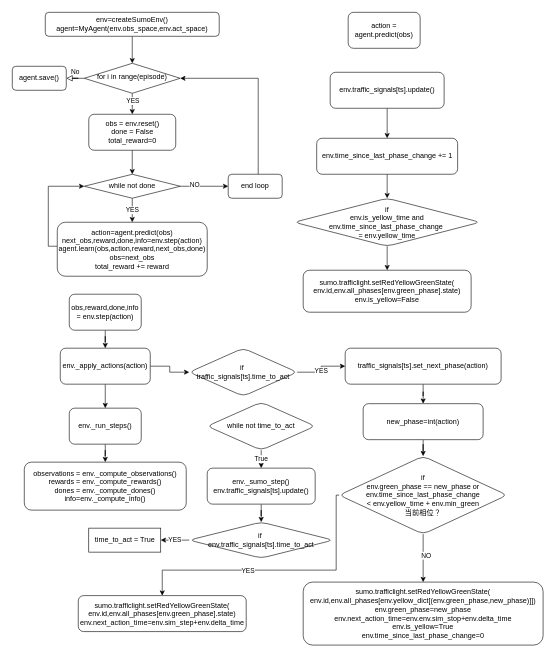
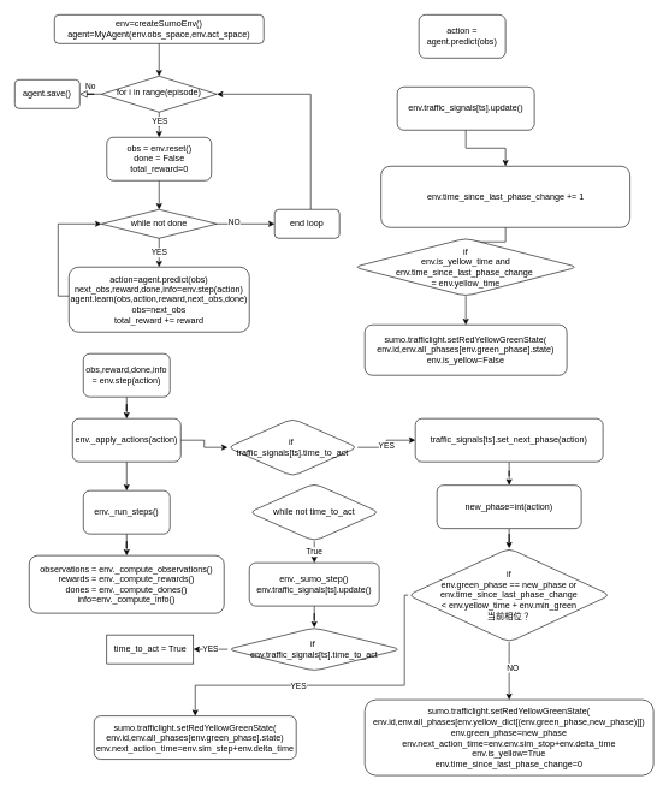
  <mxCell id="0" />
  <mxCell id="1" parent="0" />
  <mxCell id="2" value="No" style="edgeStyle=orthogonalEdgeStyle;rounded=0;html=1;jettySize=auto;orthogonalLoop=1;fontSize=11;endArrow=block;endFill=0;endSize=8;strokeWidth=1;shadow=0;labelBackgroundColor=none;" parent="1" source="5" target="6" edge="1"><mxGeometry y="10" relative="1" as="geometry"><mxPoint as="offset" /></mxGeometry></mxCell>
  <mxCell id="3" value="" style="edgeStyle=orthogonalEdgeStyle;rounded=0;orthogonalLoop=1;jettySize=auto;html=1;" edge="1" parent="1" source="5" target="10"><mxGeometry relative="1" as="geometry" /></mxCell>
  <mxCell id="4" value="YES" style="edgeLabel;html=1;align=center;verticalAlign=middle;resizable=0;points=[];" vertex="1" connectable="0" parent="3"><mxGeometry x="-0.467" relative="1" as="geometry"><mxPoint as="offset" /></mxGeometry></mxCell>
  <mxCell id="5" value="for i in range(episode)" style="rhombus;whiteSpace=wrap;html=1;shadow=0;fontFamily=Helvetica;fontSize=12;align=center;strokeWidth=1;spacing=6;spacingTop=-4;" parent="1" vertex="1"><mxGeometry x="140" y="105" width="160" height="50" as="geometry" /></mxCell>
  <mxCell id="6" value="agent.save()" style="rounded=1;whiteSpace=wrap;html=1;fontSize=12;glass=0;strokeWidth=1;shadow=0;" parent="1" vertex="1"><mxGeometry x="20" y="110" width="90" height="40" as="geometry" /></mxCell>
  <mxCell id="7" value="" style="edgeStyle=orthogonalEdgeStyle;rounded=0;orthogonalLoop=1;jettySize=auto;html=1;" edge="1" parent="1" source="8" target="5"><mxGeometry relative="1" as="geometry" /></mxCell>
  <mxCell id="8" value="env=createSumoEnv()&lt;div&gt;agent=MyAgent(env.obs_space,env.act_space)&lt;/div&gt;" style="rounded=1;whiteSpace=wrap;html=1;fontSize=12;glass=0;strokeWidth=1;shadow=0;" vertex="1" parent="1"><mxGeometry x="75" y="20" width="290" height="40" as="geometry" /></mxCell>
  <mxCell id="9" value="" style="edgeStyle=orthogonalEdgeStyle;rounded=0;orthogonalLoop=1;jettySize=auto;html=1;" edge="1" parent="1" source="10" target="14"><mxGeometry relative="1" as="geometry" /></mxCell>
  <mxCell id="10" value="obs = env.reset()&lt;div&gt;done = False&lt;/div&gt;&lt;div&gt;total_reward=0&lt;/div&gt;" style="rounded=1;whiteSpace=wrap;html=1;" vertex="1" parent="1"><mxGeometry x="147.5" y="190" width="145" height="60" as="geometry" /></mxCell>
  <mxCell id="11" value="YES" style="edgeStyle=orthogonalEdgeStyle;rounded=0;orthogonalLoop=1;jettySize=auto;html=1;" edge="1" parent="1" source="14" target="17"><mxGeometry relative="1" as="geometry" /></mxCell>
  <mxCell id="12" value="" style="edgeStyle=orthogonalEdgeStyle;rounded=0;orthogonalLoop=1;jettySize=auto;html=1;" edge="1" parent="1" source="14" target="19"><mxGeometry relative="1" as="geometry" /></mxCell>
  <mxCell id="13" value="NO" style="edgeLabel;html=1;align=center;verticalAlign=middle;resizable=0;points=[];" vertex="1" connectable="0" parent="12"><mxGeometry x="-0.423" y="3" relative="1" as="geometry"><mxPoint as="offset" /></mxGeometry></mxCell>
  <mxCell id="14" value="while not done" style="rhombus;whiteSpace=wrap;html=1;" vertex="1" parent="1"><mxGeometry x="140" y="290" width="160" height="40" as="geometry" /></mxCell>
  <mxCell id="15" style="edgeStyle=orthogonalEdgeStyle;rounded=0;orthogonalLoop=1;jettySize=auto;html=1;exitX=0.5;exitY=1;exitDx=0;exitDy=0;" edge="1" parent="1" source="14" target="14"><mxGeometry relative="1" as="geometry" /></mxCell>
  <mxCell id="16" style="edgeStyle=orthogonalEdgeStyle;rounded=0;orthogonalLoop=1;jettySize=auto;html=1;entryX=0;entryY=0.5;entryDx=0;entryDy=0;" edge="1" parent="1" source="17" target="14"><mxGeometry relative="1" as="geometry"><Array as="points"><mxPoint x="80" y="410" /><mxPoint x="80" y="310" /></Array></mxGeometry></mxCell>
  <mxCell id="17" value="action=agent.predict(obs)&lt;div&gt;next_obs,reward,done,info=env.step(action)&lt;/div&gt;&lt;div&gt;agent.learn(obs,action,reward,next_obs,done)&lt;/div&gt;&lt;div&gt;obs=next_obs&lt;/div&gt;&lt;div&gt;total_reward += reward&lt;/div&gt;" style="rounded=1;whiteSpace=wrap;html=1;" vertex="1" parent="1"><mxGeometry x="95" y="370" width="250" height="90" as="geometry" /></mxCell>
  <mxCell id="18" style="edgeStyle=orthogonalEdgeStyle;rounded=0;orthogonalLoop=1;jettySize=auto;html=1;entryX=1;entryY=0.5;entryDx=0;entryDy=0;" edge="1" parent="1" source="19" target="5"><mxGeometry relative="1" as="geometry"><Array as="points"><mxPoint x="430" y="130" /></Array></mxGeometry></mxCell>
  <mxCell id="19" value="end loop" style="rounded=1;whiteSpace=wrap;html=1;fontSize=12;glass=0;strokeWidth=1;shadow=0;" vertex="1" parent="1"><mxGeometry x="380" y="290" width="90" height="40" as="geometry" /></mxCell>
  <mxCell id="20" value="action = agent.predict(obs)" style="rounded=1;whiteSpace=wrap;html=1;" vertex="1" parent="1"><mxGeometry x="580" y="20" width="120" height="60" as="geometry" /></mxCell>
  <mxCell id="21" value="" style="edgeStyle=orthogonalEdgeStyle;rounded=0;orthogonalLoop=1;jettySize=auto;html=1;" edge="1" parent="1" source="22" target="25"><mxGeometry relative="1" as="geometry" /></mxCell>
  <mxCell id="22" value="obs,reward,done,info = env.step(action)" style="rounded=1;whiteSpace=wrap;html=1;" vertex="1" parent="1"><mxGeometry x="115" y="490" width="120" height="60" as="geometry" /></mxCell>
  <mxCell id="23" value="" style="edgeStyle=orthogonalEdgeStyle;rounded=0;orthogonalLoop=1;jettySize=auto;html=1;" edge="1" parent="1" source="25" target="27"><mxGeometry relative="1" as="geometry" /></mxCell>
  <mxCell id="24" value="" style="edgeStyle=orthogonalEdgeStyle;rounded=0;orthogonalLoop=1;jettySize=auto;html=1;" edge="1" parent="1" source="25" target="35"><mxGeometry relative="1" as="geometry" /></mxCell>
  <mxCell id="25" value="env._apply_actions(action)" style="rounded=1;whiteSpace=wrap;html=1;" vertex="1" parent="1"><mxGeometry x="100" y="580" width="150" height="60" as="geometry" /></mxCell>
  <mxCell id="26" value="" style="edgeStyle=orthogonalEdgeStyle;rounded=0;orthogonalLoop=1;jettySize=auto;html=1;" edge="1" parent="1" source="27" target="28"><mxGeometry relative="1" as="geometry" /></mxCell>
  <mxCell id="27" value="env._run_steps()" style="rounded=1;whiteSpace=wrap;html=1;" vertex="1" parent="1"><mxGeometry x="115" y="680" width="120" height="60" as="geometry" /></mxCell>
  <mxCell id="28" value="observations = env._compute_observations()&lt;div&gt;rewards = env._compute_rewards()&lt;/div&gt;&lt;div&gt;dones = env._compute_dones()&lt;/div&gt;&lt;div&gt;info=env._compute_info()&lt;/div&gt;" style="rounded=1;whiteSpace=wrap;html=1;" vertex="1" parent="1"><mxGeometry x="40" y="770" width="270" height="80" as="geometry" /></mxCell>
  <mxCell id="29" value="" style="edgeStyle=orthogonalEdgeStyle;rounded=0;orthogonalLoop=1;jettySize=auto;html=1;" edge="1" parent="1" source="30" target="42"><mxGeometry relative="1" as="geometry" /></mxCell>
  <mxCell id="30" value="&lt;div&gt;traffic_signals[ts].set_next_phase(action)&lt;/div&gt;" style="rounded=1;whiteSpace=wrap;html=1;" vertex="1" parent="1"><mxGeometry x="575" y="580" width="260" height="60" as="geometry" /></mxCell>
  <mxCell id="31" value="" style="edgeStyle=orthogonalEdgeStyle;rounded=0;orthogonalLoop=1;jettySize=auto;html=1;" edge="1" parent="1" source="32" target="40"><mxGeometry relative="1" as="geometry" /></mxCell>
  <mxCell id="32" value="env._sumo_step()&lt;div&gt;env.traffic_signals[ts].update()&lt;/div&gt;" style="rounded=1;whiteSpace=wrap;html=1;" vertex="1" parent="1"><mxGeometry x="345" y="780" width="180" height="60" as="geometry" /></mxCell>
  <mxCell id="33" style="edgeStyle=orthogonalEdgeStyle;rounded=0;orthogonalLoop=1;jettySize=auto;html=1;entryX=0;entryY=0.5;entryDx=0;entryDy=0;" edge="1" parent="1" source="35" target="30"><mxGeometry relative="1" as="geometry" /></mxCell>
  <mxCell id="34" value="YES" style="edgeLabel;html=1;align=center;verticalAlign=middle;resizable=0;points=[];" vertex="1" connectable="0" parent="33"><mxGeometry x="-0.143" y="3" relative="1" as="geometry"><mxPoint as="offset" /></mxGeometry></mxCell>
  <mxCell id="35" value="if&amp;nbsp;&lt;div&gt;traffic_signals[ts].time_to_act&lt;/div&gt;" style="rhombus;whiteSpace=wrap;html=1;rounded=1;" vertex="1" parent="1"><mxGeometry x="315" y="580" width="180" height="80" as="geometry" /></mxCell>
  <mxCell id="36" value="time_to_act = True" style="whiteSpace=wrap;html=1;" vertex="1" parent="1"><mxGeometry x="147.5" y="880" width="120" height="40" as="geometry" /></mxCell>
  <mxCell id="37" value="True" style="edgeStyle=orthogonalEdgeStyle;rounded=0;orthogonalLoop=1;jettySize=auto;html=1;" edge="1" parent="1" source="38" target="32"><mxGeometry relative="1" as="geometry" /></mxCell>
  <mxCell id="38" value="while not time_to_act" style="rhombus;whiteSpace=wrap;html=1;rounded=1;" vertex="1" parent="1"><mxGeometry x="345" y="670" width="180" height="80" as="geometry" /></mxCell>
  <mxCell id="39" value="YES" style="edgeStyle=orthogonalEdgeStyle;rounded=0;orthogonalLoop=1;jettySize=auto;html=1;" edge="1" parent="1" source="40" target="36"><mxGeometry relative="1" as="geometry" /></mxCell>
  <mxCell id="40" value="if&amp;nbsp;&lt;div&gt;env.traffic_signals[ts].time_to_act&lt;/div&gt;" style="rhombus;whiteSpace=wrap;html=1;rounded=1;" vertex="1" parent="1"><mxGeometry x="315" y="870" width="240" height="60" as="geometry" /></mxCell>
  <mxCell id="41" value="" style="edgeStyle=orthogonalEdgeStyle;rounded=0;orthogonalLoop=1;jettySize=auto;html=1;" edge="1" parent="1" source="42" target="47"><mxGeometry relative="1" as="geometry" /></mxCell>
  <mxCell id="42" value="new_phase=int(action)" style="whiteSpace=wrap;html=1;rounded=1;" vertex="1" parent="1"><mxGeometry x="605" y="672.5" width="200" height="60" as="geometry" /></mxCell>
  <mxCell id="43" value="" style="edgeStyle=orthogonalEdgeStyle;rounded=0;orthogonalLoop=1;jettySize=auto;html=1;" edge="1" parent="1" source="47" target="48"><mxGeometry relative="1" as="geometry"><Array as="points"><mxPoint x="560" y="825" /><mxPoint x="560" y="950" /><mxPoint x="270" y="950" /></Array></mxGeometry></mxCell>
  <mxCell id="44" value="YES" style="edgeLabel;html=1;align=center;verticalAlign=middle;resizable=0;points=[];" vertex="1" connectable="0" parent="43"><mxGeometry x="0.2" relative="1" as="geometry"><mxPoint as="offset" /></mxGeometry></mxCell>
  <mxCell id="45" value="" style="edgeStyle=orthogonalEdgeStyle;rounded=0;orthogonalLoop=1;jettySize=auto;html=1;" edge="1" parent="1" source="47" target="49"><mxGeometry relative="1" as="geometry" /></mxCell>
  <mxCell id="46" value="NO" style="edgeLabel;html=1;align=center;verticalAlign=middle;resizable=0;points=[];" vertex="1" connectable="0" parent="45"><mxGeometry x="-0.12" y="4" relative="1" as="geometry"><mxPoint as="offset" /></mxGeometry></mxCell>
  <mxCell id="47" value="&lt;div&gt;if&lt;/div&gt;env.green_phase == new_phase or&lt;div&gt;env.time_since_last_phase_change&lt;/div&gt;&lt;div&gt;&amp;lt; env.yellow_time + env.min_green&lt;/div&gt;&lt;div&gt;当前相位？&lt;/div&gt;" style="rhombus;whiteSpace=wrap;html=1;rounded=1;" vertex="1" parent="1"><mxGeometry x="565" y="760" width="280" height="130" as="geometry" /></mxCell>
  <mxCell id="48" value="sumo.trafficlight.setRedYellowGreenState(&lt;div&gt;env.id,env.all_phases[env.green_phase].state)&lt;/div&gt;&lt;div&gt;env.next_action_time=env.sim_step+env.delta_time&lt;/div&gt;" style="whiteSpace=wrap;html=1;rounded=1;" vertex="1" parent="1"><mxGeometry x="130" y="992.5" width="280" height="60" as="geometry" /></mxCell>
  <mxCell id="49" value="sumo.trafficlight.setRedYellowGreenState(&lt;div&gt;env.id,env.all_phases[env.yellow_dict[(env.green_phase,new_phase)]])&lt;/div&gt;&lt;div&gt;env.green_phase=new_phase&lt;/div&gt;&lt;div&gt;env.next_action_time=env.env.sim_stop+env.delta_time&lt;/div&gt;&lt;div&gt;env.is_yellow=True&lt;/div&gt;&lt;div&gt;env.time_since_last_phase_change=0&lt;/div&gt;" style="whiteSpace=wrap;html=1;rounded=1;" vertex="1" parent="1"><mxGeometry x="505" y="970" width="400" height="105" as="geometry" /></mxCell>
  <mxCell id="50" value="" style="edgeStyle=orthogonalEdgeStyle;rounded=0;orthogonalLoop=1;jettySize=auto;html=1;" edge="1" parent="1" source="51" target="53"><mxGeometry relative="1" as="geometry" /></mxCell>
  <mxCell id="51" value="env.traffic_signals[ts].update()" style="rounded=1;whiteSpace=wrap;html=1;" vertex="1" parent="1"><mxGeometry x="550" y="120" width="190" height="60" as="geometry" /></mxCell>
  <mxCell id="52" value="" style="edgeStyle=orthogonalEdgeStyle;rounded=0;orthogonalLoop=1;jettySize=auto;html=1;" edge="1" parent="1" source="53" target="55"><mxGeometry relative="1" as="geometry" /></mxCell>
- <mxCell id="53" value="env.time_since_last_phase_change += 1" style="whiteSpace=wrap;html=1;rounded=1;" vertex="1" parent="1"><mxGeometry x="527.5" y="230" width="235" height="60" as="geometry" /></mxCell>
+ <mxCell id="53" value="env.time_since_last_phase_change += 1" style="whiteSpace=wrap;html=1;rounded=1;" vertex="1" parent="1"><mxGeometry x="527.5" y="230" width="345" height="85" as="geometry" /></mxCell>
  <mxCell id="54" value="" style="edgeStyle=orthogonalEdgeStyle;rounded=0;orthogonalLoop=1;jettySize=auto;html=1;" edge="1" parent="1" source="55" target="56"><mxGeometry relative="1" as="geometry" /></mxCell>
  <mxCell id="55" value="if&lt;div&gt;env.is_yellow_time and&lt;/div&gt;&lt;div&gt;env.time_since_last_phase_change&amp;nbsp;&lt;/div&gt;&lt;div&gt;= env.yellow_time&lt;/div&gt;" style="rhombus;whiteSpace=wrap;html=1;rounded=1;" vertex="1" parent="1"><mxGeometry x="490" y="330" width="310" height="80" as="geometry" /></mxCell>
  <mxCell id="56" value="sumo.trafficlight.setRedYellowGreenState(&lt;div&gt;env.id,env.all_phases[env.green_phase].state&lt;span style=&quot;background-color: initial;&quot;&gt;)&lt;/span&gt;&lt;/div&gt;&lt;div&gt;&lt;span style=&quot;background-color: initial;&quot;&gt;env.is_yellow=False&lt;/span&gt;&lt;/div&gt;" style="whiteSpace=wrap;html=1;rounded=1;" vertex="1" parent="1"><mxGeometry x="505" y="450" width="280" height="70" as="geometry" /></mxCell>
